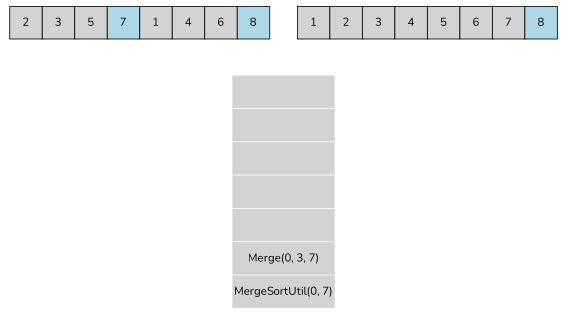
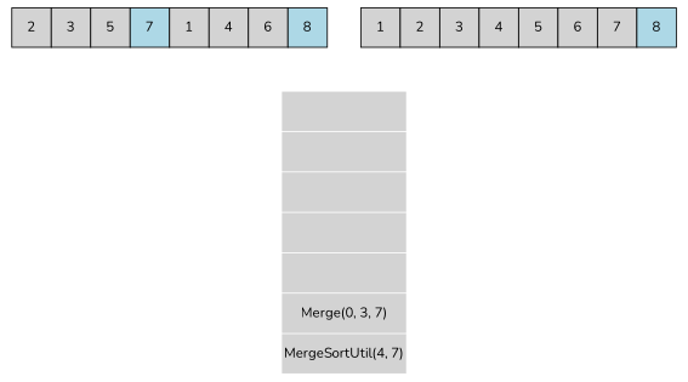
  digraph {
    fontname=Nunito
    node [shape=none fontname=Nunito]
    edge [style=invis fontname=Nunito]
    n1 [label=<<table border="0" cellspacing="0">             <tr>             <td port="arr0" width="40" height="40" bgcolor="lightgray" border="1">2</td>             <td port="arr1" width="40" height="40" bgcolor="lightgray" border="1">3</td>             <td port="arr2" width="40" height="40" bgcolor="lightgray" border="1">5</td>             <td port="arr3" width="40" height="40" bgcolor="lightblue" border="1">7</td>             <td port="arr4" width="40" height="40" bgcolor="lightgray" border="1">1</td>             <td port="arr5" width="40" height="40" bgcolor="lightgray" border="1">4</td>             <td port="arr6" width="40" height="40" bgcolor="lightgray" border="1">6</td>             <td port="arr7" width="40" height="40" bgcolor="lightblue" border="1">8</td>             </tr>             </table>>]
-   n2 [label=<<table border="0" cellspacing="1">             <tr><td port="code1" height="40" bgcolor="lightgray"></td></tr>             <tr><td port="code2" height="40" bgcolor="lightgray"></td></tr>             <tr><td port="code3" height="40" bgcolor="lightgray"></td></tr>             <tr><td port="code4" height="40" bgcolor="lightgray"></td></tr>             <tr><td port="code5" height="40" bgcolor="lightgray"></td></tr>             <tr><td port="code6" height="40" bgcolor="lightgray">Merge(0, 3, 7)<br/></td></tr>             <tr><td port="code7" height="40" bgcolor="lightgray">MergeSortUtil(0, 7)</td></tr>             </table>>]
+   n2 [label=<<table border="0" cellspacing="1">             <tr><td port="code1" height="40" bgcolor="lightgray"></td></tr>             <tr><td port="code2" height="40" bgcolor="lightgray"></td></tr>             <tr><td port="code3" height="40" bgcolor="lightgray"></td></tr>             <tr><td port="code4" height="40" bgcolor="lightgray"></td></tr>             <tr><td port="code5" height="40" bgcolor="lightgray"></td></tr>             <tr><td port="code6" height="40" bgcolor="lightgray">Merge(0, 3, 7)<br/></td></tr>             <tr><td port="code7" height="40" bgcolor="lightgray">MergeSortUtil(4, 7)</td></tr>             </table>>]
    n3 [label=<<table border="0" cellspacing="0">             <tr>             <td port="tempArr0" width="40" height="40" bgcolor="lightgray" border="1">1</td>             <td port="tempArr1" width="40" height="40" bgcolor="lightgray" border="1">2</td>             <td port="tempArr2" width="40" height="40" bgcolor="lightgray" border="1">3</td>             <td port="tempArr3" width="40" height="40" bgcolor="lightgray" border="1">4</td>             <td port="tempArr4" width="40" height="40" bgcolor="lightgray" border="1">5</td>             <td port="tempArr5" width="40" height="40" bgcolor="lightgray" border="1">6</td>             <td port="tempArr6" width="40" height="40" bgcolor="lightgray" border="1">7</td>             <td port="tempArr7" width="40" height="40" bgcolor="lightblue" border="1">8</td>             </tr>             </table>>]
    subgraph sub_1 {
      peripheries=0
      n1
      n2
    }
    subgraph sub_2 {
      peripheries=0
      n2
      n3
    }
    n1 -> n2
    n3 -> n2
  }
